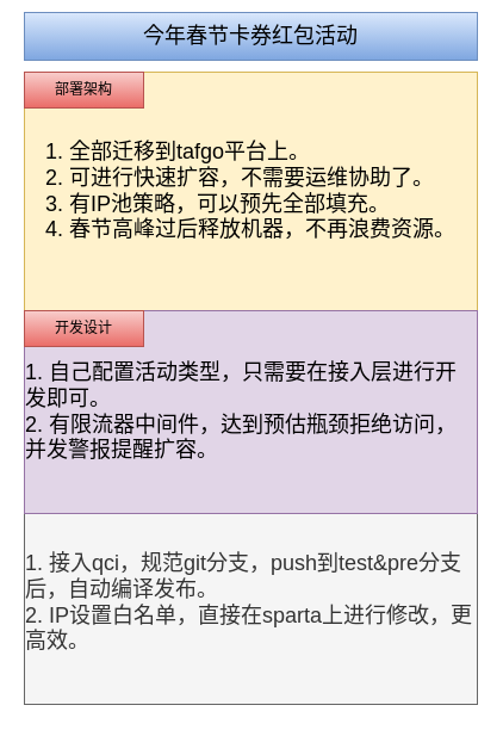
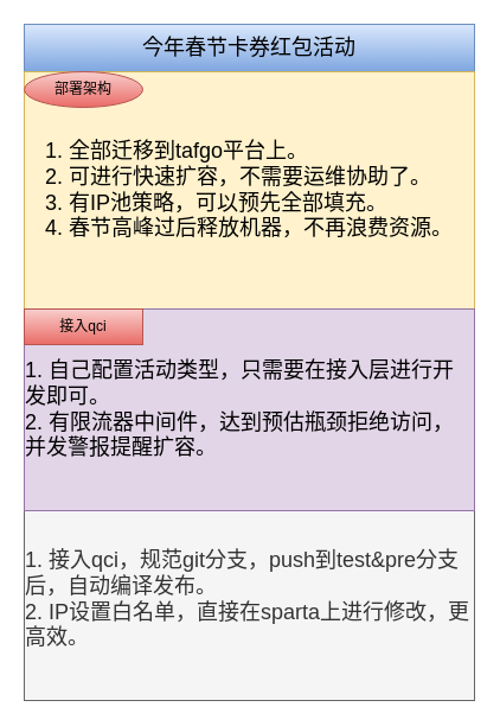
  <mxCell id="0" />
  <mxCell id="1" parent="0" />
  <mxCell id="2" value="&lt;div style=&quot;text-align: left ; font-size: 18px&quot;&gt;&lt;div&gt;1. 接入qci，规范git分支，push到test&amp;amp;pre分支后，自动编译发布。&lt;/div&gt;&lt;div&gt;2. IP设置白名单，直接在sparta上进行修改，更高效。&lt;/div&gt;&lt;/div&gt;" style="rounded=0;whiteSpace=wrap;html=1;fillColor=#f5f5f5;strokeColor=#666666;fontColor=#333333;" vertex="1" parent="1"><mxGeometry x="20" y="420" width="380" height="170" as="geometry" /></mxCell>
- <mxCell id="3" value="&lt;font style=&quot;font-size: 18px&quot;&gt;今年春节卡券红包活动&lt;/font&gt;" style="rounded=0;whiteSpace=wrap;html=1;gradientColor=#7ea6e0;fillColor=#dae8fc;strokeColor=#6c8ebf;" vertex="1" parent="1"><mxGeometry x="20" y="10" width="380" height="40" as="geometry" /></mxCell>
+ <mxCell id="3" value="&lt;font style=&quot;font-size: 18px&quot;&gt;今年春节卡券红包活动&lt;/font&gt;" style="rounded=0;whiteSpace=wrap;html=1;gradientColor=#7ea6e0;fillColor=#dae8fc;strokeColor=#6c8ebf;" vertex="1" parent="1"><mxGeometry x="20" y="20" width="380" height="40" as="geometry" /></mxCell>
  <mxCell id="4" value="&lt;div style=&quot;text-align: left ; font-size: 18px&quot;&gt;&lt;font style=&quot;font-size: 18px&quot;&gt;1. 全部迁移到tafgo平台上。&lt;/font&gt;&lt;/div&gt;&lt;div style=&quot;text-align: left ; font-size: 18px&quot;&gt;&lt;font style=&quot;font-size: 18px&quot;&gt;2. 可进行快速扩容，不需要运维协助了。&lt;/font&gt;&lt;/div&gt;&lt;div style=&quot;text-align: left ; font-size: 18px&quot;&gt;&lt;font style=&quot;font-size: 18px&quot;&gt;3. 有IP池策略，可以预先全部填充。&lt;/font&gt;&lt;/div&gt;&lt;div style=&quot;text-align: left ; font-size: 18px&quot;&gt;&lt;font style=&quot;font-size: 18px&quot;&gt;4. 春节高峰过后释放机器，不再浪费资源。&lt;/font&gt;&lt;/div&gt;" style="rounded=0;whiteSpace=wrap;html=1;fillColor=#fff2cc;strokeColor=#d6b656;" vertex="1" parent="1"><mxGeometry x="20" y="60" width="380" height="200" as="geometry" /></mxCell>
- <mxCell id="5" value="部署架构" style="rounded=0;whiteSpace=wrap;html=1;gradientColor=#ea6b66;fillColor=#f8cecc;strokeColor=#b85450;" vertex="1" parent="1"><mxGeometry x="20" y="60" width="100" height="30" as="geometry" /></mxCell>
+ <mxCell id="5" value="部署架构" style="ellipse;whiteSpace=wrap;html=1;gradientColor=#ea6b66;fillColor=#f8cecc;strokeColor=#b85450;" vertex="1" parent="1"><mxGeometry x="20" y="60" width="100" height="30" as="geometry" /></mxCell>
  <mxCell id="6" value="&lt;div style=&quot;text-align: left ; font-size: 18px&quot;&gt;&lt;div&gt;1. 自己配置活动类型，只需要在接入层进行开发即可。&lt;/div&gt;&lt;div&gt;2. 有限流器中间件，达到预估瓶颈拒绝访问，并发警报提醒扩容。&lt;/div&gt;&lt;/div&gt;" style="rounded=0;whiteSpace=wrap;html=1;fillColor=#e1d5e7;strokeColor=#9673a6;" vertex="1" parent="1"><mxGeometry x="20" y="260" width="380" height="170" as="geometry" /></mxCell>
- <mxCell id="7" value="开发设计" style="rounded=0;whiteSpace=wrap;html=1;gradientColor=#ea6b66;fillColor=#f8cecc;strokeColor=#b85450;" vertex="1" parent="1"><mxGeometry x="20" y="260" width="100" height="30" as="geometry" /></mxCell>
+ <mxCell id="7" value="接入qci" style="rounded=0;whiteSpace=wrap;html=1;gradientColor=#ea6b66;fillColor=#f8cecc;strokeColor=#b85450;" vertex="1" parent="1"><mxGeometry x="20" y="260" width="100" height="30" as="geometry" /></mxCell>
